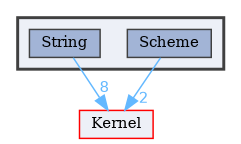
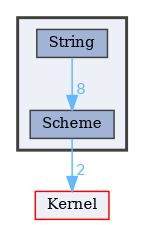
  digraph {
    compound=true
    fontname="DejaVu Serif"
    node [color=grey25 fillcolor="#a2b4d6" fontname="DejaVu Serif" fontsize=10 shape=box style=filled]
    edge [color=steelblue1 fontcolor=steelblue1 fontname="DejaVu Serif" fontsize=10 labeldistance=1.5 labelfontname=Helvetica labelfontsize=10]
    n1 [height=0.2 label=Scheme width=0.4]
    n2 [height=0.2 label=String width=0.4]
    n3 [color=red fillcolor="#edf0f7" height=0.2 label=Kernel width=0.4]
    subgraph cluster_1 {
      bgcolor="#edf0f7"
      fontsize=10
      pencolor=grey25
      style="filled,bold"
      n1
      n2
    }
    n1 -> n3 [headlabel=2]
-   n2 -> n3 [headlabel=8]
+   n2 -> n1 [headlabel=8]
  }
